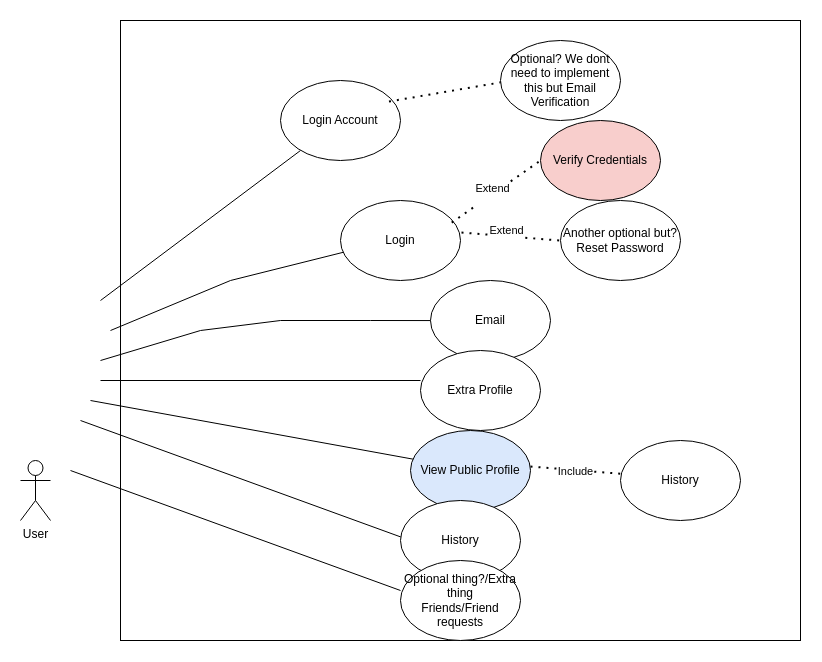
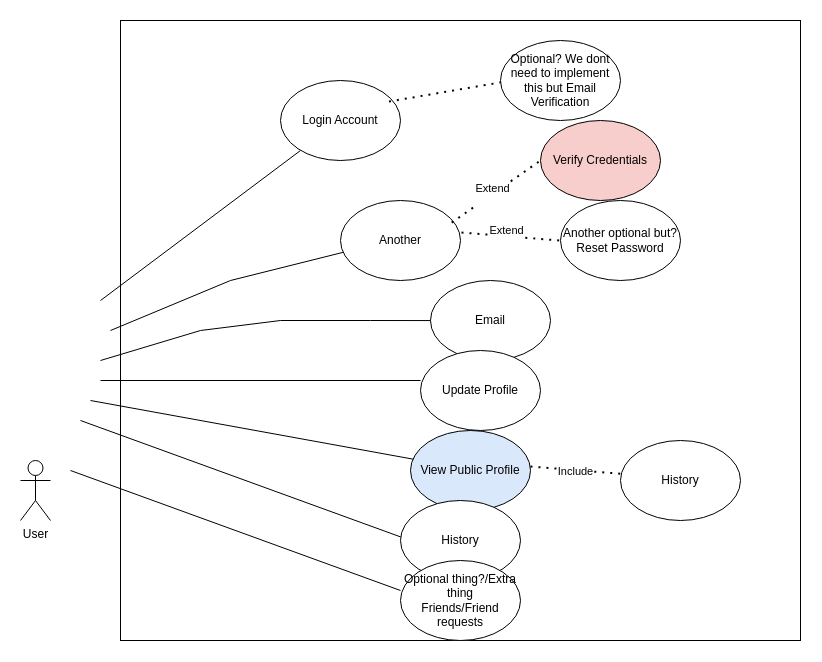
  <mxCell id="0" />
  <mxCell id="1" parent="0" />
  <mxCell id="2" value="User" style="shape=umlActor;verticalLabelPosition=bottom;verticalAlign=top;html=1;outlineConnect=0;" parent="1" vertex="1"><mxGeometry x="20" y="460" width="30" height="60" as="geometry" /></mxCell>
  <mxCell id="3" value="" style="rounded=0;whiteSpace=wrap;html=1;" parent="1" vertex="1"><mxGeometry x="120" y="20" width="680" height="620" as="geometry" /></mxCell>
  <mxCell id="4" value="" style="endArrow=none;html=1;rounded=0;" parent="1" edge="1"><mxGeometry width="50" height="50" relative="1" as="geometry"><mxPoint x="100" y="300" as="sourcePoint" /><mxPoint x="300" y="150" as="targetPoint" /></mxGeometry></mxCell>
  <mxCell id="5" value="Login Account" style="ellipse;whiteSpace=wrap;html=1;" parent="1" vertex="1"><mxGeometry x="280" y="80" width="120" height="80" as="geometry" /></mxCell>
  <mxCell id="6" value="" style="endArrow=none;html=1;rounded=0;entryX=0.338;entryY=0.371;entryDx=0;entryDy=0;entryPerimeter=0;" parent="1" target="3" edge="1"><mxGeometry width="50" height="50" relative="1" as="geometry"><mxPoint x="110" y="330" as="sourcePoint" /><mxPoint x="310" y="170" as="targetPoint" /><Array as="points"><mxPoint x="230" y="280" /></Array></mxGeometry></mxCell>
- <mxCell id="7" value="Login" style="ellipse;whiteSpace=wrap;html=1;" parent="1" vertex="1"><mxGeometry x="340" y="200" width="120" height="80" as="geometry" /></mxCell>
+ <mxCell id="7" value="Another" style="ellipse;whiteSpace=wrap;html=1;" parent="1" vertex="1"><mxGeometry x="340" y="200" width="120" height="80" as="geometry" /></mxCell>
  <mxCell id="8" value="" style="endArrow=none;html=1;rounded=0;entryX=0.485;entryY=0.484;entryDx=0;entryDy=0;entryPerimeter=0;" parent="1" target="3" edge="1"><mxGeometry width="50" height="50" relative="1" as="geometry"><mxPoint x="100" y="360" as="sourcePoint" /><mxPoint x="350" y="240" as="targetPoint" /><Array as="points"><mxPoint x="200" y="330" /><mxPoint x="280" y="320" /><mxPoint x="370" y="320" /></Array></mxGeometry></mxCell>
  <mxCell id="9" value="Email" style="ellipse;whiteSpace=wrap;html=1;" parent="1" vertex="1"><mxGeometry x="430" y="280" width="120" height="80" as="geometry" /></mxCell>
  <mxCell id="10" value="" style="endArrow=none;html=1;rounded=0;" parent="1" edge="1"><mxGeometry width="50" height="50" relative="1" as="geometry"><mxPoint x="100" y="380" as="sourcePoint" /><mxPoint x="420" y="380" as="targetPoint" /></mxGeometry></mxCell>
- <mxCell id="11" value="Extra Profile" style="ellipse;whiteSpace=wrap;html=1;" parent="1" vertex="1"><mxGeometry x="420" y="350" width="120" height="80" as="geometry" /></mxCell>
+ <mxCell id="11" value="Update Profile" style="ellipse;whiteSpace=wrap;html=1;" parent="1" vertex="1"><mxGeometry x="420" y="350" width="120" height="80" as="geometry" /></mxCell>
  <mxCell id="12" value="" style="endArrow=none;html=1;rounded=0;" parent="1" edge="1"><mxGeometry width="50" height="50" relative="1" as="geometry"><mxPoint x="90" y="400" as="sourcePoint" /><mxPoint x="420" y="460" as="targetPoint" /></mxGeometry></mxCell>
  <mxCell id="13" value="View Public Profile" style="ellipse;whiteSpace=wrap;html=1;fillColor=#dae8fc;" parent="1" vertex="1"><mxGeometry x="410" y="430" width="120" height="80" as="geometry" /></mxCell>
  <mxCell id="14" value="" style="endArrow=none;html=1;rounded=0;" parent="1" edge="1"><mxGeometry width="50" height="50" relative="1" as="geometry"><mxPoint x="80" y="420" as="sourcePoint" /><mxPoint x="410" y="540" as="targetPoint" /></mxGeometry></mxCell>
  <mxCell id="15" value="History" style="ellipse;whiteSpace=wrap;html=1;" parent="1" vertex="1"><mxGeometry x="400" y="500" width="120" height="80" as="geometry" /></mxCell>
  <mxCell id="16" value="" style="endArrow=none;dashed=1;html=1;dashPattern=1 3;strokeWidth=2;rounded=0;exitX=0.927;exitY=0.276;exitDx=0;exitDy=0;exitPerimeter=0;" parent="1" source="7" edge="1"><mxGeometry width="50" height="50" relative="1" as="geometry"><mxPoint x="490" y="210" as="sourcePoint" /><mxPoint x="540" y="160" as="targetPoint" /></mxGeometry></mxCell>
  <mxCell id="17" value="Extend&lt;div&gt;&lt;br&gt;&lt;/div&gt;" style="edgeLabel;html=1;align=center;verticalAlign=middle;resizable=0;points=[];" parent="16" vertex="1" connectable="0"><mxGeometry x="-0.088" y="-1" relative="1" as="geometry"><mxPoint as="offset" /></mxGeometry></mxCell>
  <mxCell id="18" value="Verify Credentials" style="ellipse;whiteSpace=wrap;html=1;fillColor=#f8cecc;" parent="1" vertex="1"><mxGeometry x="540" y="120" width="120" height="80" as="geometry" /></mxCell>
  <mxCell id="19" value="" style="endArrow=none;dashed=1;html=1;dashPattern=1 3;strokeWidth=2;rounded=0;exitX=0.904;exitY=0.263;exitDx=0;exitDy=0;exitPerimeter=0;entryX=0.574;entryY=0.097;entryDx=0;entryDy=0;entryPerimeter=0;" parent="1" source="5" target="3" edge="1"><mxGeometry width="50" height="50" relative="1" as="geometry"><mxPoint x="420" y="110" as="sourcePoint" /><mxPoint x="470" y="60" as="targetPoint" /></mxGeometry></mxCell>
  <mxCell id="20" value="Optional? We dont need to implement this but Email Verification" style="ellipse;whiteSpace=wrap;html=1;" parent="1" vertex="1"><mxGeometry x="500" y="40" width="120" height="80" as="geometry" /></mxCell>
  <mxCell id="21" value="" style="endArrow=none;dashed=1;html=1;dashPattern=1 3;strokeWidth=2;rounded=0;exitX=0.927;exitY=0.276;exitDx=0;exitDy=0;exitPerimeter=0;entryX=0.647;entryY=0.355;entryDx=0;entryDy=0;entryPerimeter=0;" parent="1" target="3" edge="1"><mxGeometry width="50" height="50" relative="1" as="geometry"><mxPoint x="461" y="232" as="sourcePoint" /><mxPoint x="550" y="170" as="targetPoint" /></mxGeometry></mxCell>
  <mxCell id="22" value="Extend&lt;div&gt;&lt;br&gt;&lt;/div&gt;" style="edgeLabel;html=1;align=center;verticalAlign=middle;resizable=0;points=[];" parent="21" vertex="1" connectable="0"><mxGeometry x="-0.088" y="-1" relative="1" as="geometry"><mxPoint as="offset" /></mxGeometry></mxCell>
  <mxCell id="23" value="Another optional but?&lt;br&gt;Reset Password" style="ellipse;whiteSpace=wrap;html=1;" parent="1" vertex="1"><mxGeometry x="560" y="200" width="120" height="80" as="geometry" /></mxCell>
  <mxCell id="24" value="" style="endArrow=none;html=1;rounded=0;" parent="1" edge="1"><mxGeometry width="50" height="50" relative="1" as="geometry"><mxPoint x="70" y="470" as="sourcePoint" /><mxPoint x="400" y="590" as="targetPoint" /></mxGeometry></mxCell>
  <mxCell id="25" value="Optional thing?/Extra thing&lt;br&gt;Friends/Friend requests" style="ellipse;whiteSpace=wrap;html=1;" parent="1" vertex="1"><mxGeometry x="400" y="560" width="120" height="80" as="geometry" /></mxCell>
  <mxCell id="26" value="" style="endArrow=none;dashed=1;html=1;dashPattern=1 3;strokeWidth=2;rounded=0;exitX=0.927;exitY=0.276;exitDx=0;exitDy=0;exitPerimeter=0;entryX=0.647;entryY=0.355;entryDx=0;entryDy=0;entryPerimeter=0;" parent="1" edge="1"><mxGeometry width="50" height="50" relative="1" as="geometry"><mxPoint x="530" y="466" as="sourcePoint" /><mxPoint x="629" y="474" as="targetPoint" /></mxGeometry></mxCell>
  <mxCell id="27" value="&lt;div&gt;Include&lt;/div&gt;" style="edgeLabel;html=1;align=center;verticalAlign=middle;resizable=0;points=[];" parent="26" vertex="1" connectable="0"><mxGeometry x="-0.088" y="-1" relative="1" as="geometry"><mxPoint as="offset" /></mxGeometry></mxCell>
  <mxCell id="28" value="History" style="ellipse;whiteSpace=wrap;html=1;" parent="1" vertex="1"><mxGeometry x="620" y="440" width="120" height="80" as="geometry" /></mxCell>
